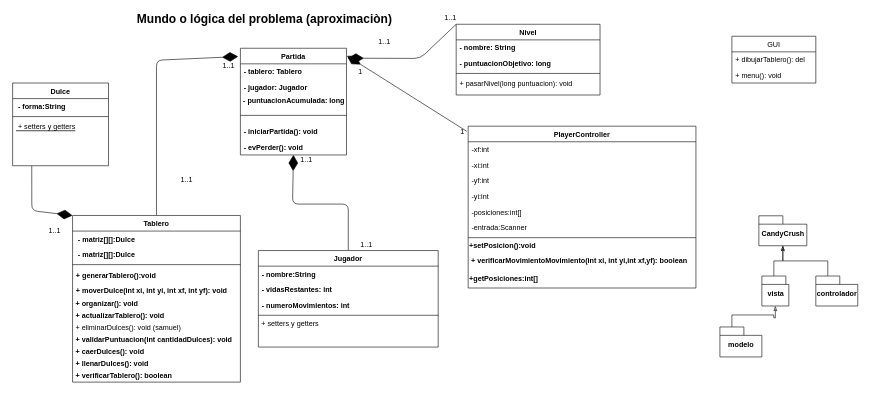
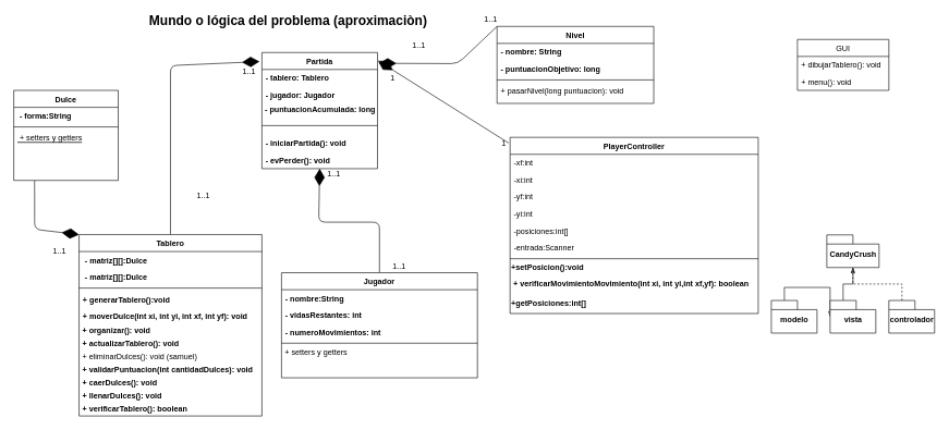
  <mxCell id="0" />
  <mxCell id="1" parent="0" />
  <mxCell id="2" value="&lt;font style=&quot;font-size: 20px&quot;&gt;&lt;b&gt;Mundo o lógica del problema (aproximaciòn)&lt;/b&gt;&lt;/font&gt;" style="text;html=1;align=center;verticalAlign=middle;resizable=0;points=[];autosize=1;" parent="1" vertex="1"><mxGeometry x="220" y="20" width="440" height="20" as="geometry" /></mxCell>
  <mxCell id="3" value="Partida" style="swimlane;fontStyle=1;align=center;verticalAlign=top;childLayout=stackLayout;horizontal=1;startSize=26;horizontalStack=0;resizeParent=1;resizeLast=0;collapsible=1;marginBottom=0;rounded=0;shadow=0;strokeWidth=1;" parent="1" vertex="1"><mxGeometry x="400" y="80" width="177" height="178" as="geometry"><mxRectangle x="340" y="380" width="170" height="26" as="alternateBounds" /></mxGeometry></mxCell>
  <mxCell id="4" value="- tablero: Tablero" style="text;align=left;verticalAlign=top;spacingLeft=4;spacingRight=4;overflow=hidden;rotatable=0;points=[[0,0.5],[1,0.5]];portConstraint=eastwest;fontStyle=1" parent="3" vertex="1"><mxGeometry y="26" width="177" height="26" as="geometry" /></mxCell>
  <mxCell id="5" value="- jugador: Jugador" style="text;align=left;verticalAlign=top;spacingLeft=4;spacingRight=4;overflow=hidden;rotatable=0;points=[[0,0.5],[1,0.5]];portConstraint=eastwest;fontStyle=1" parent="3" vertex="1"><mxGeometry y="52" width="177" height="26" as="geometry" /></mxCell>
  <mxCell id="6" value="&lt;b&gt;- puntuacionAcumulada: long&lt;/b&gt;" style="text;html=1;align=center;verticalAlign=middle;resizable=0;points=[];autosize=1;" parent="3" vertex="1"><mxGeometry y="78" width="177" height="20" as="geometry" /></mxCell>
  <mxCell id="7" value="" style="line;html=1;strokeWidth=1;align=left;verticalAlign=middle;spacingTop=-1;spacingLeft=3;spacingRight=3;rotatable=0;labelPosition=right;points=[];portConstraint=eastwest;" parent="3" vertex="1"><mxGeometry y="98" width="177" height="28" as="geometry" /></mxCell>
  <mxCell id="8" value="- iniciarPartida(): void" style="text;align=left;verticalAlign=top;spacingLeft=4;spacingRight=4;overflow=hidden;rotatable=0;points=[[0,0.5],[1,0.5]];portConstraint=eastwest;fontStyle=1" parent="3" vertex="1"><mxGeometry y="126" width="177" height="26" as="geometry" /></mxCell>
  <mxCell id="9" value="- evPerder(): void" style="text;align=left;verticalAlign=top;spacingLeft=4;spacingRight=4;overflow=hidden;rotatable=0;points=[[0,0.5],[1,0.5]];portConstraint=eastwest;fontStyle=1" parent="3" vertex="1"><mxGeometry y="152" width="177" height="26" as="geometry" /></mxCell>
  <mxCell id="10" value="" style="endArrow=diamondThin;endFill=1;endSize=24;html=1;exitX=0.5;exitY=0;exitDx=0;exitDy=0;entryX=-0.021;entryY=0.078;entryDx=0;entryDy=0;entryPerimeter=0;" parent="1" source="40" target="3" edge="1"><mxGeometry width="160" relative="1" as="geometry"><mxPoint x="390" y="260" as="sourcePoint" /><mxPoint x="550" y="260" as="targetPoint" /><Array as="points"><mxPoint x="260" y="100" /></Array></mxGeometry></mxCell>
  <mxCell id="11" value="1..1" style="text;html=1;align=center;verticalAlign=middle;resizable=0;points=[];autosize=1;" parent="1" vertex="1"><mxGeometry x="290" y="290" width="40" height="20" as="geometry" /></mxCell>
  <mxCell id="12" value="1..1" style="text;html=1;align=center;verticalAlign=middle;resizable=0;points=[];autosize=1;" parent="1" vertex="1"><mxGeometry x="360" y="100" width="40" height="20" as="geometry" /></mxCell>
  <mxCell id="13" value="" style="endArrow=diamondThin;endFill=1;endSize=24;html=1;entryX=0.5;entryY=1;entryDx=0;entryDy=0;exitX=0.5;exitY=0;exitDx=0;exitDy=0;" parent="1" source="53" target="3" edge="1"><mxGeometry width="160" relative="1" as="geometry"><mxPoint x="390" y="260" as="sourcePoint" /><mxPoint x="550" y="260" as="targetPoint" /><Array as="points"><mxPoint x="580" y="340" /><mxPoint x="487" y="340" /></Array></mxGeometry></mxCell>
  <mxCell id="14" value="1..1" style="text;html=1;align=center;verticalAlign=middle;resizable=0;points=[];autosize=1;" parent="1" vertex="1"><mxGeometry x="590" y="397.5" width="40" height="20" as="geometry" /></mxCell>
  <mxCell id="15" value="1..1" style="text;html=1;align=center;verticalAlign=middle;resizable=0;points=[];autosize=1;" parent="1" vertex="1"><mxGeometry x="490" y="256" width="40" height="20" as="geometry" /></mxCell>
  <mxCell id="16" value="" style="endArrow=diamondThin;endFill=1;endSize=24;html=1;exitX=0.387;exitY=1.009;exitDx=0;exitDy=0;exitPerimeter=0;entryX=0;entryY=0;entryDx=0;entryDy=0;" parent="1" target="40" edge="1"><mxGeometry width="160" relative="1" as="geometry"><mxPoint x="51.92" y="276.234" as="sourcePoint" /><mxPoint x="550" y="260" as="targetPoint" /><Array as="points"><mxPoint x="52" y="351" /></Array></mxGeometry></mxCell>
  <mxCell id="17" value="1..1" style="text;html=1;align=center;verticalAlign=middle;resizable=0;points=[];autosize=1;" parent="1" vertex="1"><mxGeometry x="70" y="374.5" width="40" height="20" as="geometry" /></mxCell>
  <mxCell id="18" value="" style="endArrow=diamondThin;endFill=1;endSize=24;html=1;exitX=0;exitY=0;exitDx=0;exitDy=0;entryX=1.012;entryY=0.093;entryDx=0;entryDy=0;entryPerimeter=0;" parent="1" source="35" target="3" edge="1"><mxGeometry width="160" relative="1" as="geometry"><mxPoint x="550" y="130" as="sourcePoint" /><mxPoint x="566" y="90" as="targetPoint" /><Array as="points"><mxPoint x="700" y="97" /></Array></mxGeometry></mxCell>
  <mxCell id="19" value="1..1" style="text;html=1;align=center;verticalAlign=middle;resizable=0;points=[];autosize=1;" parent="1" vertex="1"><mxGeometry x="620" y="60" width="40" height="20" as="geometry" /></mxCell>
  <mxCell id="20" value="1..1" style="text;html=1;align=center;verticalAlign=middle;resizable=0;points=[];autosize=1;" parent="1" vertex="1"><mxGeometry x="730" y="20" width="40" height="20" as="geometry" /></mxCell>
  <mxCell id="21" value="GUI" style="swimlane;fontStyle=0;childLayout=stackLayout;horizontal=1;startSize=26;fillColor=none;horizontalStack=0;resizeParent=1;resizeParentMax=0;resizeLast=0;collapsible=1;marginBottom=0;" parent="1" vertex="1"><mxGeometry x="1220" y="60" width="140" height="78" as="geometry" /></mxCell>
- <mxCell id="22" value="+ dibujarTablero(): del" style="text;strokeColor=none;fillColor=none;align=left;verticalAlign=top;spacingLeft=4;spacingRight=4;overflow=hidden;rotatable=0;points=[[0,0.5],[1,0.5]];portConstraint=eastwest;" parent="21" vertex="1"><mxGeometry y="26" width="140" height="26" as="geometry" /></mxCell>
+ <mxCell id="22" value="+ dibujarTablero(): void" style="text;strokeColor=none;fillColor=none;align=left;verticalAlign=top;spacingLeft=4;spacingRight=4;overflow=hidden;rotatable=0;points=[[0,0.5],[1,0.5]];portConstraint=eastwest;" parent="21" vertex="1"><mxGeometry y="26" width="140" height="26" as="geometry" /></mxCell>
  <mxCell id="23" value="+ menu(): void" style="text;strokeColor=none;fillColor=none;align=left;verticalAlign=top;spacingLeft=4;spacingRight=4;overflow=hidden;rotatable=0;points=[[0,0.5],[1,0.5]];portConstraint=eastwest;" parent="21" vertex="1"><mxGeometry y="52" width="140" height="26" as="geometry" /></mxCell>
  <mxCell id="24" style="edgeStyle=orthogonalEdgeStyle;rounded=0;orthogonalLoop=1;jettySize=auto;html=1;exitX=0;exitY=0;exitDx=20;exitDy=0;exitPerimeter=0;endArrow=classicThin;endFill=0;" parent="1" source="25" target="27" edge="1"><mxGeometry relative="1" as="geometry" /></mxCell>
- <mxCell id="25" value="modelo" style="shape=folder;fontStyle=1;spacingTop=10;tabWidth=40;tabHeight=14;tabPosition=left;html=1;" parent="1" vertex="1"><mxGeometry x="1200" y="545" width="70" height="50" as="geometry" /></mxCell>
+ <mxCell id="25" value="modelo" style="shape=folder;fontStyle=1;spacingTop=10;tabWidth=40;tabHeight=14;tabPosition=left;html=1;" parent="1" vertex="1"><mxGeometry x="1180" y="460" width="70" height="50" as="geometry" /></mxCell>
  <mxCell id="26" style="edgeStyle=orthogonalEdgeStyle;rounded=0;orthogonalLoop=1;jettySize=auto;html=1;exitX=0;exitY=0;exitDx=20;exitDy=0;exitPerimeter=0;endArrow=classicThin;endFill=0;" parent="1" source="27" target="30" edge="1"><mxGeometry relative="1" as="geometry" /></mxCell>
- <mxCell id="27" value="vista" style="shape=folder;fontStyle=1;spacingTop=10;tabWidth=40;tabHeight=14;tabPosition=left;html=1;" parent="1" vertex="1"><mxGeometry x="1270" y="460" width="45" height="50" as="geometry" /></mxCell>
- <mxCell id="28" style="edgeStyle=orthogonalEdgeStyle;rounded=0;orthogonalLoop=1;jettySize=auto;html=1;exitX=0;exitY=0;exitDx=20;exitDy=0;exitPerimeter=0;endArrow=classicThin;endFill=0;" parent="1" source="29" target="30" edge="1"><mxGeometry relative="1" as="geometry" /></mxCell>
+ <mxCell id="27" value="vista" style="shape=folder;fontStyle=1;spacingTop=10;tabWidth=40;tabHeight=14;tabPosition=left;html=1;" parent="1" vertex="1"><mxGeometry x="1270" y="460" width="70" height="50" as="geometry" /></mxCell>
+ <mxCell id="28" style="edgeStyle=orthogonalEdgeStyle;rounded=0;orthogonalLoop=1;jettySize=auto;html=1;exitX=0;exitY=0;exitDx=20;exitDy=0;exitPerimeter=0;endArrow=classicThin;endFill=0;dashed=1;" parent="1" source="29" target="30" edge="1"><mxGeometry relative="1" as="geometry" /></mxCell>
  <mxCell id="29" value="controlador" style="shape=folder;fontStyle=1;spacingTop=10;tabWidth=40;tabHeight=14;tabPosition=left;html=1;" parent="1" vertex="1"><mxGeometry x="1360" y="460" width="70" height="50" as="geometry" /></mxCell>
  <mxCell id="30" value="CandyCrush" style="shape=folder;fontStyle=1;spacingTop=10;tabWidth=40;tabHeight=14;tabPosition=left;html=1;" parent="1" vertex="1"><mxGeometry x="1265" y="359.5" width="80" height="50" as="geometry" /></mxCell>
  <mxCell id="31" value="Dulce" style="swimlane;fontStyle=1;align=center;verticalAlign=top;childLayout=stackLayout;horizontal=1;startSize=26;horizontalStack=0;resizeParent=1;resizeLast=0;collapsible=1;marginBottom=0;rounded=0;shadow=0;strokeWidth=1;" parent="1" vertex="1"><mxGeometry x="20" y="138" width="160" height="138" as="geometry"><mxRectangle x="130" y="380" width="160" height="26" as="alternateBounds" /></mxGeometry></mxCell>
  <mxCell id="32" value=" - forma:String" style="text;align=left;verticalAlign=top;spacingLeft=4;spacingRight=4;overflow=hidden;rotatable=0;points=[[0,0.5],[1,0.5]];portConstraint=eastwest;fontStyle=1" parent="31" vertex="1"><mxGeometry y="26" width="160" height="26" as="geometry" /></mxCell>
  <mxCell id="33" value="" style="line;html=1;strokeWidth=1;align=left;verticalAlign=middle;spacingTop=-1;spacingLeft=3;spacingRight=3;rotatable=0;labelPosition=right;points=[];portConstraint=eastwest;" parent="31" vertex="1"><mxGeometry y="52" width="160" height="8" as="geometry" /></mxCell>
  <mxCell id="34" value=" + setters y getters" style="text;align=left;verticalAlign=top;spacingLeft=4;spacingRight=4;overflow=hidden;rotatable=0;points=[[0,0.5],[1,0.5]];portConstraint=eastwest;fontStyle=4" parent="31" vertex="1"><mxGeometry y="60" width="160" height="26" as="geometry" /></mxCell>
  <mxCell id="35" value="Nivel" style="swimlane;fontStyle=1;align=center;verticalAlign=top;childLayout=stackLayout;horizontal=1;startSize=26;horizontalStack=0;resizeParent=1;resizeLast=0;collapsible=1;marginBottom=0;rounded=0;shadow=0;strokeWidth=1;" parent="1" vertex="1"><mxGeometry x="760" y="40" width="240" height="118" as="geometry"><mxRectangle x="230" y="140" width="160" height="26" as="alternateBounds" /></mxGeometry></mxCell>
  <mxCell id="36" value="- nombre: String" style="text;align=left;verticalAlign=top;spacingLeft=4;spacingRight=4;overflow=hidden;rotatable=0;points=[[0,0.5],[1,0.5]];portConstraint=eastwest;fontStyle=1" parent="35" vertex="1"><mxGeometry y="26" width="240" height="26" as="geometry" /></mxCell>
  <mxCell id="37" value="- puntuacionObjetivo: long" style="text;align=left;verticalAlign=top;spacingLeft=4;spacingRight=4;overflow=hidden;rotatable=0;points=[[0,0.5],[1,0.5]];portConstraint=eastwest;rounded=0;shadow=0;html=0;fontStyle=1" parent="35" vertex="1"><mxGeometry y="52" width="240" height="26" as="geometry" /></mxCell>
  <mxCell id="38" value="" style="line;html=1;strokeWidth=1;align=left;verticalAlign=middle;spacingTop=-1;spacingLeft=3;spacingRight=3;rotatable=0;labelPosition=right;points=[];portConstraint=eastwest;" parent="35" vertex="1"><mxGeometry y="78" width="240" height="8" as="geometry" /></mxCell>
  <mxCell id="39" value="+ pasarNivel(long puntuacion): void" style="text;align=left;verticalAlign=top;spacingLeft=4;spacingRight=4;overflow=hidden;rotatable=0;points=[[0,0.5],[1,0.5]];portConstraint=eastwest;fontStyle=0" parent="35" vertex="1"><mxGeometry y="86" width="240" height="26" as="geometry" /></mxCell>
  <mxCell id="40" value="Tablero&#10;" style="swimlane;fontStyle=1;align=center;verticalAlign=top;childLayout=stackLayout;horizontal=1;startSize=26;horizontalStack=0;resizeParent=1;resizeLast=0;collapsible=1;marginBottom=0;rounded=0;shadow=0;strokeWidth=1;" parent="1" vertex="1"><mxGeometry x="120" y="359" width="280" height="278" as="geometry"><mxRectangle x="230" y="140" width="160" height="26" as="alternateBounds" /></mxGeometry></mxCell>
  <mxCell id="41" value=" - matriz[][]:Dulce" style="text;align=left;verticalAlign=top;spacingLeft=4;spacingRight=4;overflow=hidden;rotatable=0;points=[[0,0.5],[1,0.5]];portConstraint=eastwest;fontStyle=1" vertex="1" parent="40"><mxGeometry y="26" width="280" height="26" as="geometry" /></mxCell>
  <mxCell id="42" value=" - matriz[][]:Dulce" style="text;align=left;verticalAlign=top;spacingLeft=4;spacingRight=4;overflow=hidden;rotatable=0;points=[[0,0.5],[1,0.5]];portConstraint=eastwest;fontStyle=1" parent="40" vertex="1"><mxGeometry y="52" width="280" height="26" as="geometry" /></mxCell>
  <mxCell id="43" value="" style="line;html=1;strokeWidth=1;align=left;verticalAlign=middle;spacingTop=-1;spacingLeft=3;spacingRight=3;rotatable=0;labelPosition=right;points=[];portConstraint=eastwest;" parent="40" vertex="1"><mxGeometry y="78" width="280" height="8" as="geometry" /></mxCell>
  <mxCell id="44" value="+ generarTablero():void" style="text;align=left;verticalAlign=top;spacingLeft=4;spacingRight=4;overflow=hidden;rotatable=0;points=[[0,0.5],[1,0.5]];portConstraint=eastwest;fontStyle=1" parent="40" vertex="1"><mxGeometry y="86" width="280" height="26" as="geometry" /></mxCell>
  <mxCell id="45" value="+ moverDulce(int xi, int yi, int xf, int yf): void" style="text;align=left;verticalAlign=top;spacingLeft=4;spacingRight=4;overflow=hidden;rotatable=0;points=[[0,0.5],[1,0.5]];portConstraint=eastwest;fontStyle=1" parent="40" vertex="1"><mxGeometry y="112" width="280" height="26" as="geometry" /></mxCell>
  <mxCell id="46" value="&lt;b&gt;&amp;nbsp;+ organizar(): void&lt;/b&gt;" style="text;html=1;align=left;verticalAlign=middle;resizable=0;points=[];autosize=1;" vertex="1" parent="40"><mxGeometry y="138" width="280" height="20" as="geometry" /></mxCell>
  <mxCell id="47" value="&lt;b&gt;&amp;nbsp;+ actualizarTablero(): void&amp;nbsp;&lt;/b&gt;" style="text;html=1;align=left;verticalAlign=middle;resizable=0;points=[];autosize=1;" parent="40" vertex="1"><mxGeometry y="158" width="280" height="20" as="geometry" /></mxCell>
  <mxCell id="48" value="&amp;nbsp;+ eliminarDulces(): void (samuel)" style="text;html=1;align=left;verticalAlign=middle;resizable=0;points=[];autosize=1;" parent="40" vertex="1"><mxGeometry y="178" width="280" height="20" as="geometry" /></mxCell>
  <mxCell id="49" value="&lt;b&gt;&amp;nbsp;+ validarPuntuacion(int cantidadDulces): void&lt;/b&gt;" style="text;html=1;align=left;verticalAlign=middle;resizable=0;points=[];autosize=1;" parent="40" vertex="1"><mxGeometry y="198" width="280" height="20" as="geometry" /></mxCell>
  <mxCell id="50" value="&lt;b&gt;&amp;nbsp;+ caerDulces(): void&lt;/b&gt;" style="text;html=1;align=left;verticalAlign=middle;resizable=0;points=[];autosize=1;" parent="40" vertex="1"><mxGeometry y="218" width="280" height="20" as="geometry" /></mxCell>
  <mxCell id="51" value="&lt;b&gt;&amp;nbsp;+ llenarDulces(): void&lt;/b&gt;" style="text;html=1;align=left;verticalAlign=middle;resizable=0;points=[];autosize=1;" parent="40" vertex="1"><mxGeometry y="238" width="280" height="20" as="geometry" /></mxCell>
  <mxCell id="52" value="&lt;b&gt;&amp;nbsp;+ verificarTablero(): boolean&lt;/b&gt;" style="text;html=1;align=left;verticalAlign=middle;resizable=0;points=[];autosize=1;" parent="40" vertex="1"><mxGeometry y="258" width="280" height="20" as="geometry" /></mxCell>
  <mxCell id="53" value="Jugador" style="swimlane;fontStyle=1;align=center;verticalAlign=top;childLayout=stackLayout;horizontal=1;startSize=26;horizontalStack=0;resizeParent=1;resizeLast=0;collapsible=1;marginBottom=0;rounded=0;shadow=0;strokeWidth=1;" parent="1" vertex="1"><mxGeometry x="430" y="417.5" width="300" height="161" as="geometry"><mxRectangle x="550" y="140" width="160" height="26" as="alternateBounds" /></mxGeometry></mxCell>
  <mxCell id="54" value="- nombre:String" style="text;align=left;verticalAlign=top;spacingLeft=4;spacingRight=4;overflow=hidden;rotatable=0;points=[[0,0.5],[1,0.5]];portConstraint=eastwest;fontStyle=1" parent="53" vertex="1"><mxGeometry y="26" width="300" height="26" as="geometry" /></mxCell>
  <mxCell id="55" value="- vidasRestantes: int" style="text;align=left;verticalAlign=top;spacingLeft=4;spacingRight=4;overflow=hidden;rotatable=0;points=[[0,0.5],[1,0.5]];portConstraint=eastwest;rounded=0;shadow=0;html=0;fontStyle=1" parent="53" vertex="1"><mxGeometry y="52" width="300" height="26" as="geometry" /></mxCell>
  <mxCell id="56" value="- numeroMovimientos: int" style="text;align=left;verticalAlign=top;spacingLeft=4;spacingRight=4;overflow=hidden;rotatable=0;points=[[0,0.5],[1,0.5]];portConstraint=eastwest;rounded=0;shadow=0;html=0;fontStyle=1" parent="53" vertex="1"><mxGeometry y="78" width="300" height="26" as="geometry" /></mxCell>
  <mxCell id="57" value="" style="line;html=1;strokeWidth=1;align=left;verticalAlign=middle;spacingTop=-1;spacingLeft=3;spacingRight=3;rotatable=0;labelPosition=right;points=[];portConstraint=eastwest;" parent="53" vertex="1"><mxGeometry y="104" width="300" height="8" as="geometry" /></mxCell>
  <mxCell id="58" value="&amp;nbsp;+ setters y getters" style="text;html=1;align=left;verticalAlign=middle;resizable=0;points=[];autosize=1;" parent="53" vertex="1"><mxGeometry y="112" width="300" height="20" as="geometry" /></mxCell>
  <mxCell id="59" value="PlayerController" style="swimlane;fontStyle=1;align=center;verticalAlign=top;childLayout=stackLayout;horizontal=1;startSize=26;horizontalStack=0;resizeParent=1;resizeParentMax=0;resizeLast=0;collapsible=1;marginBottom=0;" vertex="1" parent="1"><mxGeometry x="780" y="210" width="380" height="270" as="geometry" /></mxCell>
  <mxCell id="60" value="-xf:int" style="text;strokeColor=none;fillColor=none;align=left;verticalAlign=top;spacingLeft=4;spacingRight=4;overflow=hidden;rotatable=0;points=[[0,0.5],[1,0.5]];portConstraint=eastwest;" vertex="1" parent="59"><mxGeometry y="26" width="380" height="26" as="geometry" /></mxCell>
  <mxCell id="61" value="-xi:int" style="text;strokeColor=none;fillColor=none;align=left;verticalAlign=top;spacingLeft=4;spacingRight=4;overflow=hidden;rotatable=0;points=[[0,0.5],[1,0.5]];portConstraint=eastwest;" vertex="1" parent="59"><mxGeometry y="52" width="380" height="26" as="geometry" /></mxCell>
  <mxCell id="62" value="-yf:int" style="text;strokeColor=none;fillColor=none;align=left;verticalAlign=top;spacingLeft=4;spacingRight=4;overflow=hidden;rotatable=0;points=[[0,0.5],[1,0.5]];portConstraint=eastwest;" vertex="1" parent="59"><mxGeometry y="78" width="380" height="26" as="geometry" /></mxCell>
  <mxCell id="63" value="-yi:int" style="text;strokeColor=none;fillColor=none;align=left;verticalAlign=top;spacingLeft=4;spacingRight=4;overflow=hidden;rotatable=0;points=[[0,0.5],[1,0.5]];portConstraint=eastwest;" vertex="1" parent="59"><mxGeometry y="104" width="380" height="26" as="geometry" /></mxCell>
  <mxCell id="64" value="-posiciones:int[]" style="text;strokeColor=none;fillColor=none;align=left;verticalAlign=top;spacingLeft=4;spacingRight=4;overflow=hidden;rotatable=0;points=[[0,0.5],[1,0.5]];portConstraint=eastwest;" vertex="1" parent="59"><mxGeometry y="130" width="380" height="26" as="geometry" /></mxCell>
  <mxCell id="65" value="-entrada:Scanner" style="text;strokeColor=none;fillColor=none;align=left;verticalAlign=top;spacingLeft=4;spacingRight=4;overflow=hidden;rotatable=0;points=[[0,0.5],[1,0.5]];portConstraint=eastwest;" vertex="1" parent="59"><mxGeometry y="156" width="380" height="26" as="geometry" /></mxCell>
  <mxCell id="66" value="" style="line;strokeWidth=1;fillColor=none;align=left;verticalAlign=middle;spacingTop=-1;spacingLeft=3;spacingRight=3;rotatable=0;labelPosition=right;points=[];portConstraint=eastwest;" vertex="1" parent="59"><mxGeometry y="182" width="380" height="8" as="geometry" /></mxCell>
  <mxCell id="67" value="&lt;b&gt;+setPosicion():void&lt;/b&gt;" style="text;html=1;align=left;verticalAlign=middle;resizable=0;points=[];autosize=1;" vertex="1" parent="59"><mxGeometry y="190" width="380" height="20" as="geometry" /></mxCell>
  <mxCell id="68" value="&lt;span style=&quot;font-family: &amp;#34;helvetica&amp;#34; ; font-size: 12px ; font-style: normal ; letter-spacing: normal ; text-align: left ; text-indent: 0px ; text-transform: none ; word-spacing: 0px ; float: none ; display: inline&quot;&gt;&lt;b&gt;&amp;nbsp;+ verificarMovimientoMovimiento(int xi, int yi,int xf,yf): boolean&lt;/b&gt;&lt;/span&gt;" style="text;whiteSpace=wrap;html=1;" vertex="1" parent="59"><mxGeometry y="210" width="380" height="30" as="geometry" /></mxCell>
  <mxCell id="69" value="&lt;span style=&quot;font-family: &amp;#34;helvetica&amp;#34; ; font-size: 12px ; font-style: normal ; letter-spacing: normal ; text-align: left ; text-indent: 0px ; text-transform: none ; word-spacing: 0px ; float: none ; display: inline&quot;&gt;&lt;b&gt;+getPosiciones:int[]&lt;/b&gt;&lt;/span&gt;" style="text;whiteSpace=wrap;html=1;" vertex="1" parent="59"><mxGeometry y="240" width="380" height="30" as="geometry" /></mxCell>
  <mxCell id="70" value="" style="endArrow=diamondThin;endFill=1;endSize=24;html=1;entryX=1.005;entryY=0.071;entryDx=0;entryDy=0;entryPerimeter=0;exitX=-0.006;exitY=0.032;exitDx=0;exitDy=0;exitPerimeter=0;" edge="1" parent="1" source="59" target="3"><mxGeometry width="160" relative="1" as="geometry"><mxPoint x="730" y="300" as="sourcePoint" /><mxPoint x="890" y="300" as="targetPoint" /></mxGeometry></mxCell>
  <mxCell id="71" value="1" style="text;html=1;align=center;verticalAlign=middle;resizable=0;points=[];autosize=1;" vertex="1" parent="1"><mxGeometry x="590" y="110" width="20" height="20" as="geometry" /></mxCell>
  <mxCell id="72" value="1" style="text;html=1;align=center;verticalAlign=middle;resizable=0;points=[];autosize=1;" vertex="1" parent="1"><mxGeometry x="760" y="210" width="20" height="20" as="geometry" /></mxCell>
